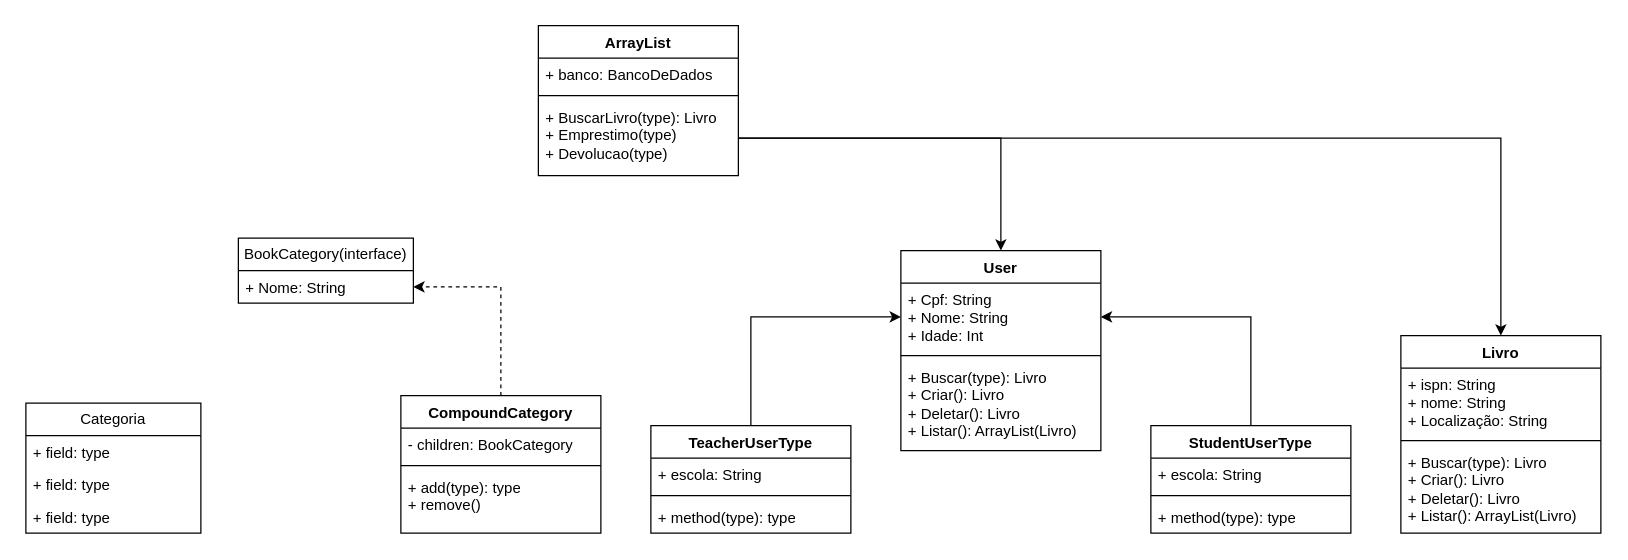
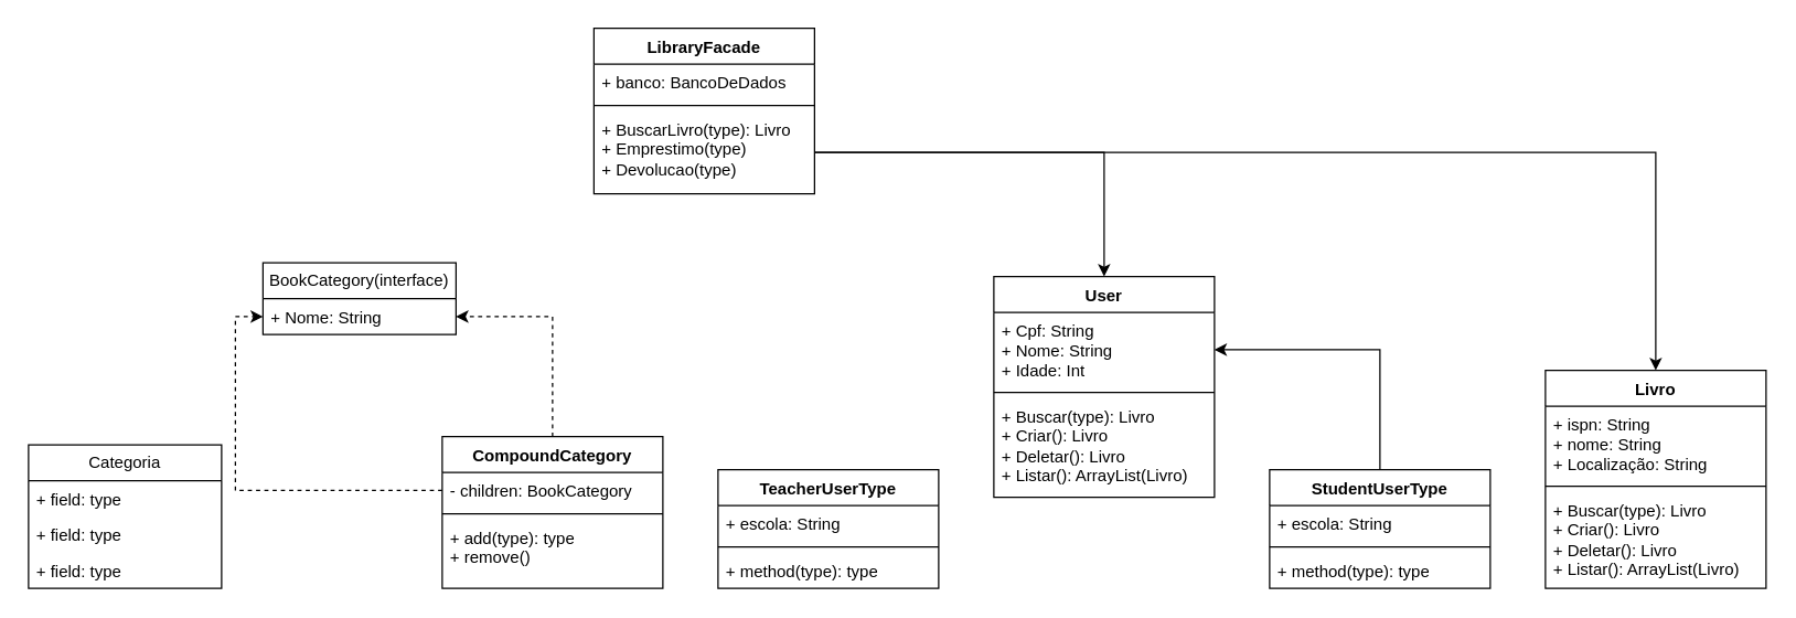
  <mxCell id="0" />
  <mxCell id="1" parent="0" />
  <mxCell id="2" value="User" style="swimlane;fontStyle=1;align=center;verticalAlign=top;childLayout=stackLayout;horizontal=1;startSize=26;horizontalStack=0;resizeParent=1;resizeParentMax=0;resizeLast=0;collapsible=1;marginBottom=0;whiteSpace=wrap;html=1;" vertex="1" parent="1"><mxGeometry x="720" y="200" width="160" height="160" as="geometry" /></mxCell>
  <mxCell id="3" value="+ Cpf: String&lt;div&gt;+ Nome: String&lt;/div&gt;&lt;div&gt;+ Idade: Int&lt;/div&gt;" style="text;strokeColor=none;fillColor=none;align=left;verticalAlign=top;spacingLeft=4;spacingRight=4;overflow=hidden;rotatable=0;points=[[0,0.5],[1,0.5]];portConstraint=eastwest;whiteSpace=wrap;html=1;" vertex="1" parent="2"><mxGeometry y="26" width="160" height="54" as="geometry" /></mxCell>
  <mxCell id="4" value="" style="line;strokeWidth=1;fillColor=none;align=left;verticalAlign=middle;spacingTop=-1;spacingLeft=3;spacingRight=3;rotatable=0;labelPosition=right;points=[];portConstraint=eastwest;strokeColor=inherit;" vertex="1" parent="2"><mxGeometry y="80" width="160" height="8" as="geometry" /></mxCell>
  <mxCell id="5" value="+ Buscar(type): Livro&lt;div&gt;+ Criar(): Livro&lt;/div&gt;&lt;div&gt;+ Deletar(): Livro&lt;/div&gt;&lt;div&gt;+ Listar(): ArrayList(Livro)&lt;/div&gt;" style="text;strokeColor=none;fillColor=none;align=left;verticalAlign=top;spacingLeft=4;spacingRight=4;overflow=hidden;rotatable=0;points=[[0,0.5],[1,0.5]];portConstraint=eastwest;whiteSpace=wrap;html=1;" vertex="1" parent="2"><mxGeometry y="88" width="160" height="72" as="geometry" /></mxCell>
  <mxCell id="6" style="edgeStyle=orthogonalEdgeStyle;rounded=0;orthogonalLoop=1;jettySize=auto;html=1;exitX=0.5;exitY=0;exitDx=0;exitDy=0;entryX=1;entryY=0.5;entryDx=0;entryDy=0;" edge="1" parent="1" source="7" target="3"><mxGeometry relative="1" as="geometry" /></mxCell>
  <mxCell id="7" value="StudentUserType" style="swimlane;fontStyle=1;align=center;verticalAlign=top;childLayout=stackLayout;horizontal=1;startSize=26;horizontalStack=0;resizeParent=1;resizeParentMax=0;resizeLast=0;collapsible=1;marginBottom=0;whiteSpace=wrap;html=1;" vertex="1" parent="1"><mxGeometry x="920" y="340" width="160" height="86" as="geometry" /></mxCell>
  <mxCell id="8" value="+ escola: String" style="text;strokeColor=none;fillColor=none;align=left;verticalAlign=top;spacingLeft=4;spacingRight=4;overflow=hidden;rotatable=0;points=[[0,0.5],[1,0.5]];portConstraint=eastwest;whiteSpace=wrap;html=1;" vertex="1" parent="7"><mxGeometry y="26" width="160" height="26" as="geometry" /></mxCell>
  <mxCell id="9" value="" style="line;strokeWidth=1;fillColor=none;align=left;verticalAlign=middle;spacingTop=-1;spacingLeft=3;spacingRight=3;rotatable=0;labelPosition=right;points=[];portConstraint=eastwest;strokeColor=inherit;" vertex="1" parent="7"><mxGeometry y="52" width="160" height="8" as="geometry" /></mxCell>
  <mxCell id="10" value="+ method(type): type" style="text;strokeColor=none;fillColor=none;align=left;verticalAlign=top;spacingLeft=4;spacingRight=4;overflow=hidden;rotatable=0;points=[[0,0.5],[1,0.5]];portConstraint=eastwest;whiteSpace=wrap;html=1;" vertex="1" parent="7"><mxGeometry y="60" width="160" height="26" as="geometry" /></mxCell>
- <mxCell id="11" style="edgeStyle=orthogonalEdgeStyle;rounded=0;orthogonalLoop=1;jettySize=auto;html=1;exitX=0.5;exitY=0;exitDx=0;exitDy=0;entryX=0;entryY=0.5;entryDx=0;entryDy=0;" edge="1" parent="1" source="12" target="3"><mxGeometry relative="1" as="geometry"><mxPoint x="780" y="380" as="targetPoint" /></mxGeometry></mxCell>
  <mxCell id="12" value="TeacherUserType" style="swimlane;fontStyle=1;align=center;verticalAlign=top;childLayout=stackLayout;horizontal=1;startSize=26;horizontalStack=0;resizeParent=1;resizeParentMax=0;resizeLast=0;collapsible=1;marginBottom=0;whiteSpace=wrap;html=1;" vertex="1" parent="1"><mxGeometry x="520" y="340" width="160" height="86" as="geometry" /></mxCell>
  <mxCell id="13" value="+ escola: String" style="text;strokeColor=none;fillColor=none;align=left;verticalAlign=top;spacingLeft=4;spacingRight=4;overflow=hidden;rotatable=0;points=[[0,0.5],[1,0.5]];portConstraint=eastwest;whiteSpace=wrap;html=1;" vertex="1" parent="12"><mxGeometry y="26" width="160" height="26" as="geometry" /></mxCell>
  <mxCell id="14" value="" style="line;strokeWidth=1;fillColor=none;align=left;verticalAlign=middle;spacingTop=-1;spacingLeft=3;spacingRight=3;rotatable=0;labelPosition=right;points=[];portConstraint=eastwest;strokeColor=inherit;" vertex="1" parent="12"><mxGeometry y="52" width="160" height="8" as="geometry" /></mxCell>
  <mxCell id="15" value="+ method(type): type" style="text;strokeColor=none;fillColor=none;align=left;verticalAlign=top;spacingLeft=4;spacingRight=4;overflow=hidden;rotatable=0;points=[[0,0.5],[1,0.5]];portConstraint=eastwest;whiteSpace=wrap;html=1;" vertex="1" parent="12"><mxGeometry y="60" width="160" height="26" as="geometry" /></mxCell>
- <mxCell id="16" value="ArrayList" style="swimlane;fontStyle=1;align=center;verticalAlign=top;childLayout=stackLayout;horizontal=1;startSize=26;horizontalStack=0;resizeParent=1;resizeParentMax=0;resizeLast=0;collapsible=1;marginBottom=0;whiteSpace=wrap;html=1;" vertex="1" parent="1"><mxGeometry x="430" y="20" width="160" height="120" as="geometry" /></mxCell>
+ <mxCell id="16" value="LibraryFacade" style="swimlane;fontStyle=1;align=center;verticalAlign=top;childLayout=stackLayout;horizontal=1;startSize=26;horizontalStack=0;resizeParent=1;resizeParentMax=0;resizeLast=0;collapsible=1;marginBottom=0;whiteSpace=wrap;html=1;" vertex="1" parent="1"><mxGeometry x="430" y="20" width="160" height="120" as="geometry" /></mxCell>
  <mxCell id="17" value="+&amp;nbsp;banco: BancoDeDados" style="text;strokeColor=none;fillColor=none;align=left;verticalAlign=top;spacingLeft=4;spacingRight=4;overflow=hidden;rotatable=0;points=[[0,0.5],[1,0.5]];portConstraint=eastwest;whiteSpace=wrap;html=1;" vertex="1" parent="16"><mxGeometry y="26" width="160" height="26" as="geometry" /></mxCell>
  <mxCell id="18" value="" style="line;strokeWidth=1;fillColor=none;align=left;verticalAlign=middle;spacingTop=-1;spacingLeft=3;spacingRight=3;rotatable=0;labelPosition=right;points=[];portConstraint=eastwest;strokeColor=inherit;" vertex="1" parent="16"><mxGeometry y="52" width="160" height="8" as="geometry" /></mxCell>
  <mxCell id="19" value="+ BuscarLivro(type): Livro&lt;div&gt;+ Emprestimo(type)&lt;/div&gt;&lt;div&gt;+ Devolucao(type)&lt;/div&gt;" style="text;strokeColor=none;fillColor=none;align=left;verticalAlign=top;spacingLeft=4;spacingRight=4;overflow=hidden;rotatable=0;points=[[0,0.5],[1,0.5]];portConstraint=eastwest;whiteSpace=wrap;html=1;" vertex="1" parent="16"><mxGeometry y="60" width="160" height="60" as="geometry" /></mxCell>
  <mxCell id="20" value="Livro" style="swimlane;fontStyle=1;align=center;verticalAlign=top;childLayout=stackLayout;horizontal=1;startSize=26;horizontalStack=0;resizeParent=1;resizeParentMax=0;resizeLast=0;collapsible=1;marginBottom=0;whiteSpace=wrap;html=1;" vertex="1" parent="1"><mxGeometry x="1120" y="268" width="160" height="158" as="geometry" /></mxCell>
  <mxCell id="21" value="+ ispn: String&lt;div&gt;+ nome: String&lt;/div&gt;&lt;div&gt;+ Localização: String&lt;/div&gt;" style="text;strokeColor=none;fillColor=none;align=left;verticalAlign=top;spacingLeft=4;spacingRight=4;overflow=hidden;rotatable=0;points=[[0,0.5],[1,0.5]];portConstraint=eastwest;whiteSpace=wrap;html=1;" vertex="1" parent="20"><mxGeometry y="26" width="160" height="54" as="geometry" /></mxCell>
  <mxCell id="22" value="" style="line;strokeWidth=1;fillColor=none;align=left;verticalAlign=middle;spacingTop=-1;spacingLeft=3;spacingRight=3;rotatable=0;labelPosition=right;points=[];portConstraint=eastwest;strokeColor=inherit;" vertex="1" parent="20"><mxGeometry y="80" width="160" height="8" as="geometry" /></mxCell>
  <mxCell id="23" value="+ Buscar(type): Livro&lt;div&gt;+ Criar(): Livro&lt;/div&gt;&lt;div&gt;+ Deletar(): Livro&lt;/div&gt;&lt;div&gt;+ Listar(): ArrayList(Livro)&lt;/div&gt;" style="text;strokeColor=none;fillColor=none;align=left;verticalAlign=top;spacingLeft=4;spacingRight=4;overflow=hidden;rotatable=0;points=[[0,0.5],[1,0.5]];portConstraint=eastwest;whiteSpace=wrap;html=1;" vertex="1" parent="20"><mxGeometry y="88" width="160" height="70" as="geometry" /></mxCell>
  <mxCell id="24" style="edgeStyle=orthogonalEdgeStyle;rounded=0;orthogonalLoop=1;jettySize=auto;html=1;" edge="1" parent="1" source="19" target="2"><mxGeometry relative="1" as="geometry" /></mxCell>
  <mxCell id="25" style="edgeStyle=orthogonalEdgeStyle;rounded=0;orthogonalLoop=1;jettySize=auto;html=1;" edge="1" parent="1" source="19" target="20"><mxGeometry relative="1" as="geometry" /></mxCell>
  <mxCell id="26" value="BookCategory(interface)" style="swimlane;fontStyle=0;childLayout=stackLayout;horizontal=1;startSize=26;fillColor=none;horizontalStack=0;resizeParent=1;resizeParentMax=0;resizeLast=0;collapsible=1;marginBottom=0;whiteSpace=wrap;html=1;" vertex="1" parent="1"><mxGeometry x="190" y="190" width="140" height="52" as="geometry" /></mxCell>
  <mxCell id="27" value="+ Nome: String" style="text;strokeColor=none;fillColor=none;align=left;verticalAlign=top;spacingLeft=4;spacingRight=4;overflow=hidden;rotatable=0;points=[[0,0.5],[1,0.5]];portConstraint=eastwest;whiteSpace=wrap;html=1;" vertex="1" parent="26"><mxGeometry y="26" width="140" height="26" as="geometry" /></mxCell>
  <mxCell id="28" value="Categoria" style="swimlane;fontStyle=0;childLayout=stackLayout;horizontal=1;startSize=26;fillColor=none;horizontalStack=0;resizeParent=1;resizeParentMax=0;resizeLast=0;collapsible=1;marginBottom=0;whiteSpace=wrap;html=1;" vertex="1" parent="1"><mxGeometry x="20" y="322" width="140" height="104" as="geometry" /></mxCell>
  <mxCell id="29" value="+ field: type" style="text;strokeColor=none;fillColor=none;align=left;verticalAlign=top;spacingLeft=4;spacingRight=4;overflow=hidden;rotatable=0;points=[[0,0.5],[1,0.5]];portConstraint=eastwest;whiteSpace=wrap;html=1;" vertex="1" parent="28"><mxGeometry y="26" width="140" height="26" as="geometry" /></mxCell>
  <mxCell id="30" value="+ field: type" style="text;strokeColor=none;fillColor=none;align=left;verticalAlign=top;spacingLeft=4;spacingRight=4;overflow=hidden;rotatable=0;points=[[0,0.5],[1,0.5]];portConstraint=eastwest;whiteSpace=wrap;html=1;" vertex="1" parent="28"><mxGeometry y="52" width="140" height="26" as="geometry" /></mxCell>
  <mxCell id="31" value="+ field: type" style="text;strokeColor=none;fillColor=none;align=left;verticalAlign=top;spacingLeft=4;spacingRight=4;overflow=hidden;rotatable=0;points=[[0,0.5],[1,0.5]];portConstraint=eastwest;whiteSpace=wrap;html=1;" vertex="1" parent="28"><mxGeometry y="78" width="140" height="26" as="geometry" /></mxCell>
  <mxCell id="32" style="edgeStyle=orthogonalEdgeStyle;rounded=0;orthogonalLoop=1;jettySize=auto;html=1;entryX=1;entryY=0.5;entryDx=0;entryDy=0;dashed=1;" edge="1" parent="1" source="34" target="27"><mxGeometry relative="1" as="geometry" /></mxCell>
+ <mxCell id="33" style="edgeStyle=orthogonalEdgeStyle;rounded=0;orthogonalLoop=1;jettySize=auto;html=1;exitX=0;exitY=0.5;exitDx=0;exitDy=0;entryX=0;entryY=0.5;entryDx=0;entryDy=0;dashed=1;" edge="1" parent="1" source="35" target="27"><mxGeometry relative="1" as="geometry" /></mxCell>
  <mxCell id="34" value="CompoundCategory" style="swimlane;fontStyle=1;align=center;verticalAlign=top;childLayout=stackLayout;horizontal=1;startSize=26;horizontalStack=0;resizeParent=1;resizeParentMax=0;resizeLast=0;collapsible=1;marginBottom=0;whiteSpace=wrap;html=1;" vertex="1" parent="1"><mxGeometry x="320" y="316" width="160" height="110" as="geometry" /></mxCell>
  <mxCell id="35" value="- children: BookCategory" style="text;strokeColor=none;fillColor=none;align=left;verticalAlign=top;spacingLeft=4;spacingRight=4;overflow=hidden;rotatable=0;points=[[0,0.5],[1,0.5]];portConstraint=eastwest;whiteSpace=wrap;html=1;" vertex="1" parent="34"><mxGeometry y="26" width="160" height="26" as="geometry" /></mxCell>
  <mxCell id="36" value="" style="line;strokeWidth=1;fillColor=none;align=left;verticalAlign=middle;spacingTop=-1;spacingLeft=3;spacingRight=3;rotatable=0;labelPosition=right;points=[];portConstraint=eastwest;strokeColor=inherit;" vertex="1" parent="34"><mxGeometry y="52" width="160" height="8" as="geometry" /></mxCell>
  <mxCell id="37" value="+ add(type): type&lt;div&gt;+ remove()&lt;/div&gt;" style="text;strokeColor=none;fillColor=none;align=left;verticalAlign=top;spacingLeft=4;spacingRight=4;overflow=hidden;rotatable=0;points=[[0,0.5],[1,0.5]];portConstraint=eastwest;whiteSpace=wrap;html=1;" vertex="1" parent="34"><mxGeometry y="60" width="160" height="50" as="geometry" /></mxCell>
